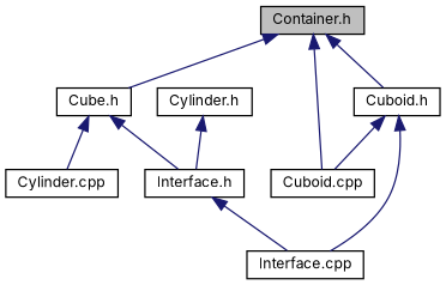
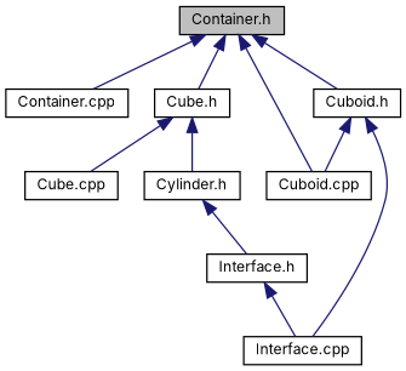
  digraph {
    fontname=Inter
    node [color=black fillcolor=white fontname=Inter fontsize=10 shape=record style=filled]
    edge [color=midnightblue dir=back fontname=Inter fontsize=10 labelfontname=Helvetica labelfontsize=10 style=solid]
    n1 [fillcolor=grey75 fontcolor=black height=0.2 label="Container.h" width=0.4]
+   n2 [height=0.2 label="Container.cpp" width=0.4]
    n3 [height=0.2 label="Cube.h" width=0.4]
    n4 [height=0.2 label="Cuboid.h" width=0.4]
    n5 [height=0.2 label="Cuboid.cpp" width=0.4]
-   n6 [height=0.2 label="Cylinder.cpp" width=0.4]
+   n6 [height=0.2 label="Cube.cpp" width=0.4]
    n7 [height=0.2 label="Interface.h" width=0.4]
    n8 [height=0.2 label="Interface.cpp" width=0.4]
    n9 [height=0.2 label="Cylinder.h" width=0.4]
+   n1 -> n2
    n1 -> n3
    n1 -> n4
    n1 -> n5
    n3 -> n6
-   n3 -> n7
+   n3 -> n9
    n4 -> n5
    n4 -> n8
    n7 -> n8
    n9 -> n7
  }
